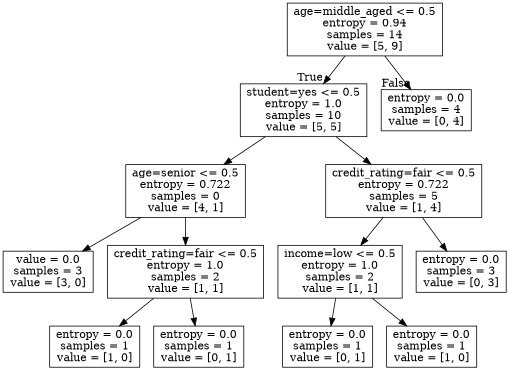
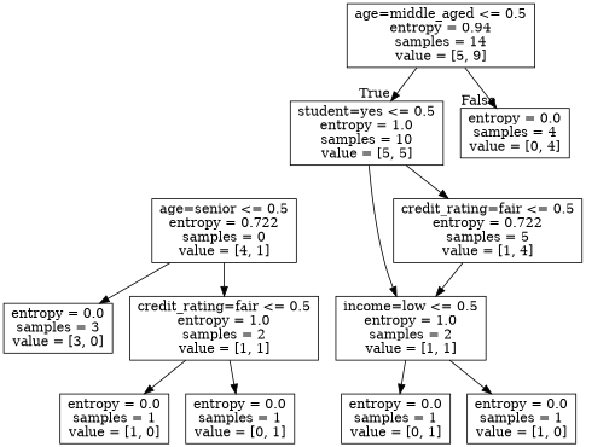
  digraph {
    node [shape=box]
    n1 [label="age=middle_aged <= 0.5\nentropy = 0.94\nsamples = 14\nvalue = [5, 9]"]
    n2 [label="student=yes <= 0.5\nentropy = 1.0\nsamples = 10\nvalue = [5, 5]"]
    n3 [label="entropy = 0.0\nsamples = 4\nvalue = [0, 4]"]
    n4 [label="age=senior <= 0.5\nentropy = 0.722\nsamples = 0\nvalue = [4, 1]"]
    n5 [label="credit_rating=fair <= 0.5\nentropy = 0.722\nsamples = 5\nvalue = [1, 4]"]
-   n6 [label="value = 0.0\nsamples = 3\nvalue = [3, 0]"]
+   n6 [label="entropy = 0.0\nsamples = 3\nvalue = [3, 0]"]
    n7 [label="credit_rating=fair <= 0.5\nentropy = 1.0\nsamples = 2\nvalue = [1, 1]"]
    n8 [label="income=low <= 0.5\nentropy = 1.0\nsamples = 2\nvalue = [1, 1]"]
-   n9 [label="entropy = 0.0\nsamples = 3\nvalue = [0, 3]"]
    n10 [label="entropy = 0.0\nsamples = 1\nvalue = [1, 0]"]
    n11 [label="entropy = 0.0\nsamples = 1\nvalue = [0, 1]"]
    n12 [label="entropy = 0.0\nsamples = 1\nvalue = [0, 1]"]
    n13 [label="entropy = 0.0\nsamples = 1\nvalue = [1, 0]"]
    n1 -> n2 [headlabel=True labelangle=45 labeldistance=2.5]
    n1 -> n3 [headlabel=False labelangle=-45 labeldistance=2.5]
-   n2 -> n4
+   n2 -> n8
    n2 -> n5
    n4 -> n6
    n4 -> n7
    n5 -> n8
-   n5 -> n9
    n7 -> n10
    n7 -> n11
    n8 -> n12
    n8 -> n13
  }
